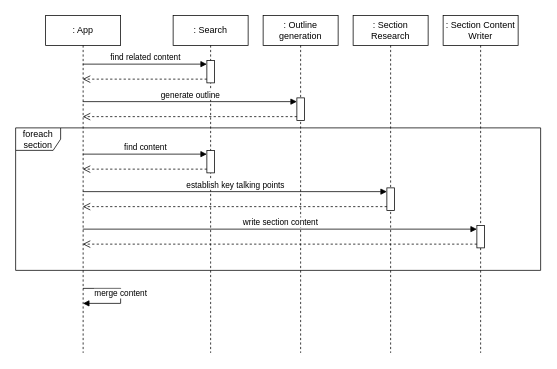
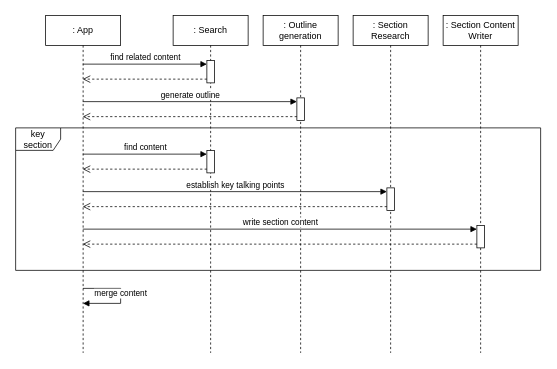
  <mxCell id="0" />
  <mxCell id="1" parent="0" />
  <mxCell id="2" value=": App" style="shape=umlLifeline;perimeter=lifelinePerimeter;whiteSpace=wrap;html=1;container=1;dropTarget=0;collapsible=0;recursiveResize=0;outlineConnect=0;portConstraint=eastwest;newEdgeStyle={&quot;curved&quot;:0,&quot;rounded&quot;:0};" vertex="1" parent="1"><mxGeometry x="60" y="20" width="100" height="450" as="geometry" /></mxCell>
  <mxCell id="3" value=": Search" style="shape=umlLifeline;perimeter=lifelinePerimeter;whiteSpace=wrap;html=1;container=1;dropTarget=0;collapsible=0;recursiveResize=0;outlineConnect=0;portConstraint=eastwest;newEdgeStyle={&quot;curved&quot;:0,&quot;rounded&quot;:0};" vertex="1" parent="1"><mxGeometry x="230" y="20" width="100" height="450" as="geometry" /></mxCell>
  <mxCell id="4" value="" style="html=1;points=[[0,0,0,0,5],[0,1,0,0,-5],[1,0,0,0,5],[1,1,0,0,-5]];perimeter=orthogonalPerimeter;outlineConnect=0;targetShapes=umlLifeline;portConstraint=eastwest;newEdgeStyle={&quot;curved&quot;:0,&quot;rounded&quot;:0};" vertex="1" parent="3"><mxGeometry x="45" y="60" width="10" height="30" as="geometry" /></mxCell>
  <mxCell id="5" value="" style="html=1;points=[[0,0,0,0,5],[0,1,0,0,-5],[1,0,0,0,5],[1,1,0,0,-5]];perimeter=orthogonalPerimeter;outlineConnect=0;targetShapes=umlLifeline;portConstraint=eastwest;newEdgeStyle={&quot;curved&quot;:0,&quot;rounded&quot;:0};" vertex="1" parent="3"><mxGeometry x="45" y="180" width="10" height="30" as="geometry" /></mxCell>
  <mxCell id="6" value="find related content" style="html=1;verticalAlign=bottom;endArrow=block;curved=0;rounded=0;entryX=0;entryY=0;entryDx=0;entryDy=5;entryPerimeter=0;" edge="1" parent="1" source="2" target="4"><mxGeometry width="80" relative="1" as="geometry"><mxPoint x="280" y="130" as="sourcePoint" /><mxPoint x="360" y="130" as="targetPoint" /></mxGeometry></mxCell>
  <mxCell id="7" value="" style="html=1;verticalAlign=bottom;endArrow=open;dashed=1;endSize=8;curved=0;rounded=0;exitX=0;exitY=1;exitDx=0;exitDy=-5;exitPerimeter=0;" edge="1" parent="1" source="4" target="2"><mxGeometry relative="1" as="geometry"><mxPoint x="350" y="120" as="sourcePoint" /><mxPoint x="560" y="390" as="targetPoint" /></mxGeometry></mxCell>
  <mxCell id="8" value=": Outline generation" style="shape=umlLifeline;perimeter=lifelinePerimeter;whiteSpace=wrap;html=1;container=1;dropTarget=0;collapsible=0;recursiveResize=0;outlineConnect=0;portConstraint=eastwest;newEdgeStyle={&quot;curved&quot;:0,&quot;rounded&quot;:0};" vertex="1" parent="1"><mxGeometry x="350" y="20" width="100" height="450" as="geometry" /></mxCell>
  <mxCell id="9" value="" style="html=1;points=[[0,0,0,0,5],[0,1,0,0,-5],[1,0,0,0,5],[1,1,0,0,-5]];perimeter=orthogonalPerimeter;outlineConnect=0;targetShapes=umlLifeline;portConstraint=eastwest;newEdgeStyle={&quot;curved&quot;:0,&quot;rounded&quot;:0};" vertex="1" parent="8"><mxGeometry x="45" y="110" width="10" height="30" as="geometry" /></mxCell>
  <mxCell id="10" value="generate outline" style="html=1;verticalAlign=bottom;endArrow=block;curved=0;rounded=0;entryX=0;entryY=0;entryDx=0;entryDy=5;entryPerimeter=0;" edge="1" parent="1" source="2" target="9"><mxGeometry width="80" relative="1" as="geometry"><mxPoint x="490" y="250" as="sourcePoint" /><mxPoint x="570" y="250" as="targetPoint" /></mxGeometry></mxCell>
  <mxCell id="11" value="" style="html=1;verticalAlign=bottom;endArrow=open;dashed=1;endSize=8;curved=0;rounded=0;exitX=0;exitY=1;exitDx=0;exitDy=-5;exitPerimeter=0;" edge="1" parent="1" source="9" target="2"><mxGeometry relative="1" as="geometry"><mxPoint x="570" y="190" as="sourcePoint" /><mxPoint x="490" y="190" as="targetPoint" /></mxGeometry></mxCell>
  <mxCell id="12" value="find content" style="html=1;verticalAlign=bottom;endArrow=block;curved=0;rounded=0;entryX=0;entryY=0;entryDx=0;entryDy=5;entryPerimeter=0;" edge="1" parent="1" source="2" target="5"><mxGeometry width="80" relative="1" as="geometry"><mxPoint x="490" y="190" as="sourcePoint" /><mxPoint x="570" y="190" as="targetPoint" /></mxGeometry></mxCell>
  <mxCell id="13" value="" style="html=1;verticalAlign=bottom;endArrow=open;dashed=1;endSize=8;curved=0;rounded=0;exitX=0;exitY=1;exitDx=0;exitDy=-5;exitPerimeter=0;" edge="1" parent="1" source="5" target="2"><mxGeometry relative="1" as="geometry"><mxPoint x="570" y="190" as="sourcePoint" /><mxPoint x="490" y="190" as="targetPoint" /></mxGeometry></mxCell>
  <mxCell id="14" value=": Section Research" style="shape=umlLifeline;perimeter=lifelinePerimeter;whiteSpace=wrap;html=1;container=1;dropTarget=0;collapsible=0;recursiveResize=0;outlineConnect=0;portConstraint=eastwest;newEdgeStyle={&quot;curved&quot;:0,&quot;rounded&quot;:0};" vertex="1" parent="1"><mxGeometry x="470" y="20" width="100" height="450" as="geometry" /></mxCell>
  <mxCell id="15" value="" style="html=1;points=[[0,0,0,0,5],[0,1,0,0,-5],[1,0,0,0,5],[1,1,0,0,-5]];perimeter=orthogonalPerimeter;outlineConnect=0;targetShapes=umlLifeline;portConstraint=eastwest;newEdgeStyle={&quot;curved&quot;:0,&quot;rounded&quot;:0};" vertex="1" parent="14"><mxGeometry x="45" y="230" width="10" height="30" as="geometry" /></mxCell>
  <mxCell id="16" value="establish key talking points" style="html=1;verticalAlign=bottom;endArrow=block;curved=0;rounded=0;entryX=0;entryY=0;entryDx=0;entryDy=5;entryPerimeter=0;" edge="1" parent="1" source="2" target="15"><mxGeometry width="80" relative="1" as="geometry"><mxPoint x="490" y="190" as="sourcePoint" /><mxPoint x="570" y="190" as="targetPoint" /></mxGeometry></mxCell>
  <mxCell id="17" value="" style="html=1;verticalAlign=bottom;endArrow=open;dashed=1;endSize=8;curved=0;rounded=0;exitX=0;exitY=1;exitDx=0;exitDy=-5;exitPerimeter=0;" edge="1" parent="1" source="15" target="2"><mxGeometry relative="1" as="geometry"><mxPoint x="570" y="190" as="sourcePoint" /><mxPoint x="490" y="190" as="targetPoint" /></mxGeometry></mxCell>
  <mxCell id="18" value=": Section Content Writer" style="shape=umlLifeline;perimeter=lifelinePerimeter;whiteSpace=wrap;html=1;container=1;dropTarget=0;collapsible=0;recursiveResize=0;outlineConnect=0;portConstraint=eastwest;newEdgeStyle={&quot;curved&quot;:0,&quot;rounded&quot;:0};" vertex="1" parent="1"><mxGeometry x="590" y="20" width="100" height="450" as="geometry" /></mxCell>
  <mxCell id="19" value="" style="html=1;points=[[0,0,0,0,5],[0,1,0,0,-5],[1,0,0,0,5],[1,1,0,0,-5]];perimeter=orthogonalPerimeter;outlineConnect=0;targetShapes=umlLifeline;portConstraint=eastwest;newEdgeStyle={&quot;curved&quot;:0,&quot;rounded&quot;:0};" vertex="1" parent="18"><mxGeometry x="45" y="280" width="10" height="30" as="geometry" /></mxCell>
  <mxCell id="20" value="write section content" style="html=1;verticalAlign=bottom;endArrow=block;curved=0;rounded=0;entryX=0;entryY=0;entryDx=0;entryDy=5;entryPerimeter=0;" edge="1" parent="1" source="2" target="19"><mxGeometry width="80" relative="1" as="geometry"><mxPoint x="490" y="190" as="sourcePoint" /><mxPoint x="570" y="190" as="targetPoint" /></mxGeometry></mxCell>
  <mxCell id="21" value="" style="html=1;verticalAlign=bottom;endArrow=open;dashed=1;endSize=8;curved=0;rounded=0;exitX=0;exitY=1;exitDx=0;exitDy=-5;exitPerimeter=0;" edge="1" parent="1" source="19" target="2"><mxGeometry relative="1" as="geometry"><mxPoint x="570" y="190" as="sourcePoint" /><mxPoint x="490" y="190" as="targetPoint" /></mxGeometry></mxCell>
  <mxCell id="22" value="merge content" style="html=1;verticalAlign=bottom;endArrow=block;curved=0;rounded=0;" edge="1" parent="1"><mxGeometry x="0.1" width="80" relative="1" as="geometry"><mxPoint x="109.81" y="384" as="sourcePoint" /><mxPoint x="109.81" y="404" as="targetPoint" /><Array as="points"><mxPoint x="160" y="384" /><mxPoint x="160" y="404" /></Array><mxPoint as="offset" /></mxGeometry></mxCell>
- <mxCell id="23" value="foreach section" style="shape=umlFrame;whiteSpace=wrap;html=1;pointerEvents=0;" vertex="1" parent="1"><mxGeometry x="20" y="170" width="700" height="190" as="geometry" /></mxCell>
+ <mxCell id="23" value="key section" style="shape=umlFrame;whiteSpace=wrap;html=1;pointerEvents=0;" vertex="1" parent="1"><mxGeometry x="20" y="170" width="700" height="190" as="geometry" /></mxCell>
